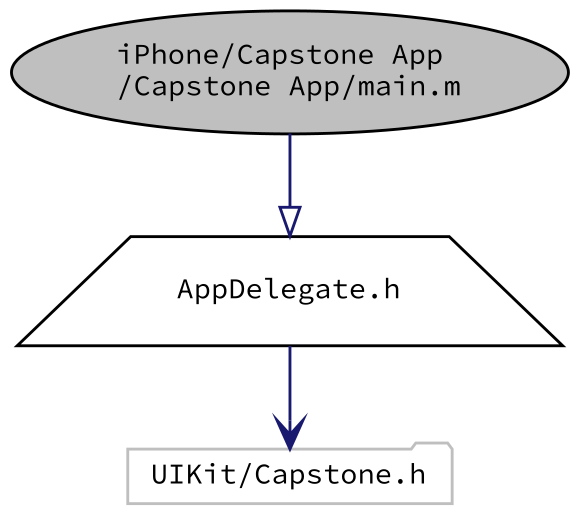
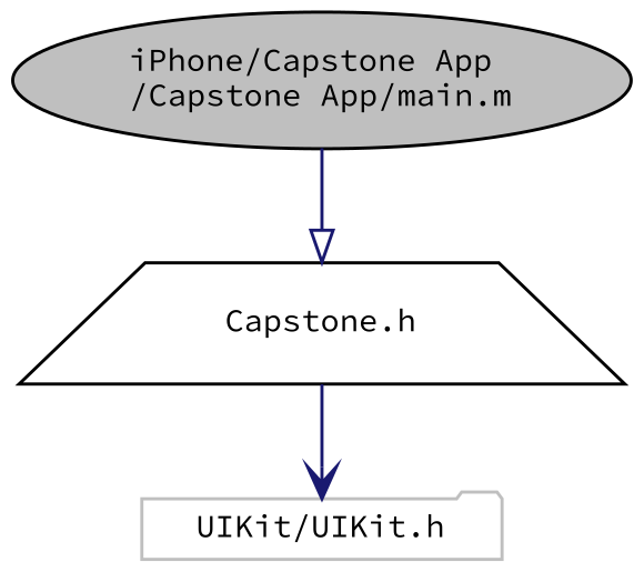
  digraph {
    fontname="Source Code Pro"
    node [color=black fillcolor=white fontname="Source Code Pro" fontsize=10 style=filled]
    edge [color=midnightblue fontname="Source Code Pro" fontsize=10 labelfontname=Helvetica labelfontsize=10 style=solid]
    n1 [fillcolor=grey75 fontcolor=black height=0.2 label="iPhone/Capstone App\l/Capstone App/main.m" shape=ellipse width=0.4]
-   n2 [height=0.2 label="AppDelegate.h" shape=trapezium width=0.4]
-   n3 [color=grey75 height=0.2 label="UIKit/Capstone.h" shape=folder width=0.4]
+   n2 [height=0.2 label="Capstone.h" shape=trapezium width=0.4]
+   n3 [color=grey75 height=0.2 label="UIKit/UIKit.h" shape=folder width=0.4]
    n1 -> n2 [arrowhead=onormal]
    n2 -> n3 [arrowhead=vee]
  }
